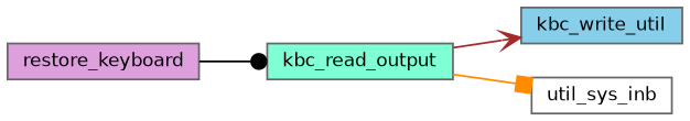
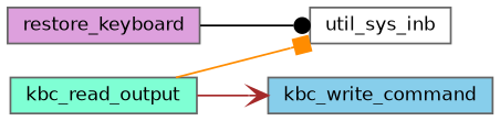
  digraph {
    rankdir=LR
    node [color=grey40 fontname=Helvetica fontsize=10 shape=box style=filled]
    edge [fontname=Helvetica fontsize=10 labelfontname=Helvetica labelfontsize=10 style=solid]
    n1 [color=gray40 fillcolor=plum fontcolor=black height=0.2 label=restore_keyboard width=0.4]
    n2 [fillcolor=aquamarine height=0.2 label=kbc_read_output width=0.4]
-   n3 [fillcolor=skyblue height=0.2 label=kbc_write_util width=0.4]
+   n3 [fillcolor=skyblue height=0.2 label=kbc_write_command width=0.4]
    n4 [fillcolor=white height=0.2 label=util_sys_inb width=0.4]
-   n1 -> n2 [arrowhead=dot color=black]
+   n1 -> n4 [arrowhead=dot color=black]
    n2 -> n3 [arrowhead=vee color=brown]
    n2 -> n4 [arrowhead=box color=darkorange]
  }
